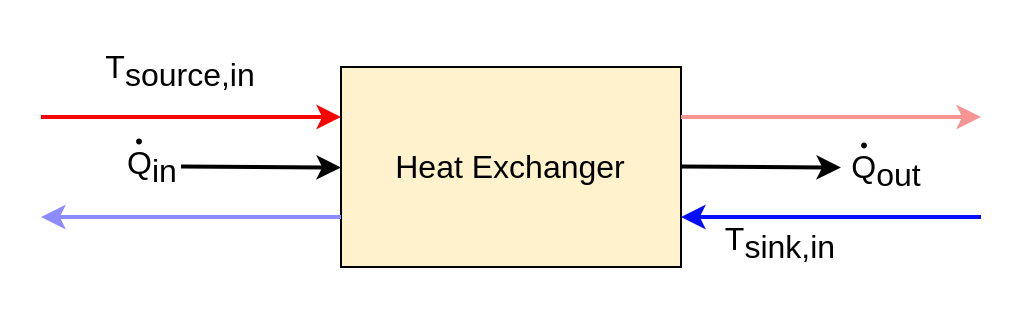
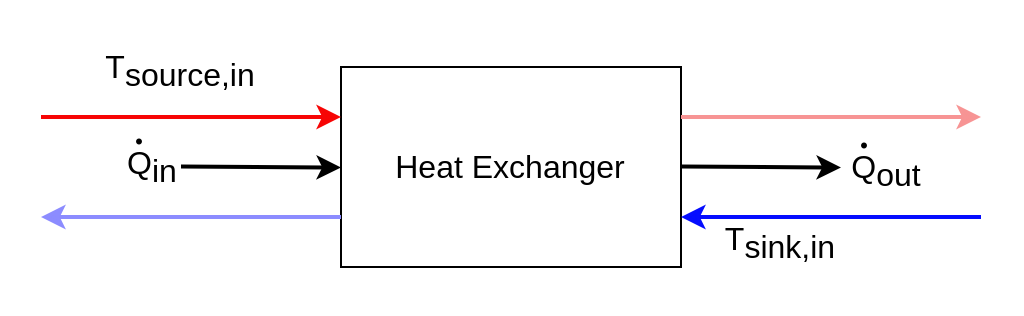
  <mxCell id="0" />
  <mxCell id="1" parent="0" />
- <mxCell id="2" value="&lt;font style=&quot;font-size: 16px;&quot;&gt;Heat Exchanger&lt;/font&gt;" style="rounded=0;whiteSpace=wrap;html=1;fontSize=16;fillColor=#fff2cc;" parent="1" vertex="1"><mxGeometry x="170" y="33" width="170" height="100" as="geometry" /></mxCell>
+ <mxCell id="2" value="&lt;font style=&quot;font-size: 16px;&quot;&gt;Heat Exchanger&lt;/font&gt;" style="rounded=0;whiteSpace=wrap;html=1;fontSize=16;" parent="1" vertex="1"><mxGeometry x="170" y="33" width="170" height="100" as="geometry" /></mxCell>
  <mxCell id="3" value="" style="endArrow=classic;html=1;rounded=0;entryX=0;entryY=0.25;entryDx=0;entryDy=0;strokeWidth=2;strokeColor=#8C8CFF;fontSize=16;" parent="1" edge="1"><mxGeometry width="50" height="50" relative="1" as="geometry"><mxPoint x="170" y="108" as="sourcePoint" /><mxPoint x="20" y="108" as="targetPoint" /></mxGeometry></mxCell>
  <mxCell id="4" value="" style="endArrow=classic;html=1;rounded=0;entryX=0;entryY=0.25;entryDx=0;entryDy=0;strokeWidth=2;strokeColor=#F79494;fontSize=16;" parent="1" edge="1"><mxGeometry width="50" height="50" relative="1" as="geometry"><mxPoint x="340" y="58" as="sourcePoint" /><mxPoint x="490" y="58" as="targetPoint" /></mxGeometry></mxCell>
  <mxCell id="5" value="" style="endArrow=classic;html=1;rounded=0;entryX=0;entryY=0.25;entryDx=0;entryDy=0;strokeWidth=2;strokeColor=#050DFF;fontSize=16;" parent="1" edge="1"><mxGeometry width="50" height="50" relative="1" as="geometry"><mxPoint x="490" y="108" as="sourcePoint" /><mxPoint x="340" y="108" as="targetPoint" /></mxGeometry></mxCell>
  <mxCell id="6" value="" style="endArrow=classic;html=1;rounded=0;entryX=0;entryY=0.25;entryDx=0;entryDy=0;strokeWidth=2;fillColor=#f8cecc;strokeColor=#F70505;fontColor=#FF4A4A;fontSize=16;" parent="1" edge="1"><mxGeometry width="50" height="50" relative="1" as="geometry"><mxPoint x="20" y="58" as="sourcePoint" /><mxPoint x="170" y="58" as="targetPoint" /></mxGeometry></mxCell>
  <mxCell id="7" value="" style="endArrow=classic;html=1;rounded=0;strokeWidth=2;fillColor=#f8cecc;strokeColor=#000000;fontSize=16;" parent="1" edge="1"><mxGeometry width="50" height="50" relative="1" as="geometry"><mxPoint x="90" y="82.75" as="sourcePoint" /><mxPoint x="170" y="83.25" as="targetPoint" /></mxGeometry></mxCell>
  <mxCell id="8" value="" style="endArrow=classic;html=1;rounded=0;strokeWidth=2;fillColor=#f8cecc;strokeColor=#000000;fontSize=16;" parent="1" edge="1"><mxGeometry width="50" height="50" relative="1" as="geometry"><mxPoint x="340" y="82.75" as="sourcePoint" /><mxPoint x="420" y="83.25" as="targetPoint" /></mxGeometry></mxCell>
  <mxCell id="9" value="Q&lt;sub style=&quot;font-size: 16px;&quot;&gt;in&lt;/sub&gt;" style="text;html=1;strokeColor=none;fillColor=none;align=center;verticalAlign=middle;whiteSpace=wrap;rounded=0;fontSize=16;" parent="1" vertex="1"><mxGeometry x="46" y="68" width="60" height="30" as="geometry" /></mxCell>
  <mxCell id="10" value="Q&lt;sub style=&quot;font-size: 16px;&quot;&gt;out&lt;/sub&gt;" style="text;html=1;strokeColor=none;fillColor=none;align=center;verticalAlign=middle;whiteSpace=wrap;rounded=0;fontSize=16;" parent="1" vertex="1"><mxGeometry x="413" y="70" width="60" height="30" as="geometry" /></mxCell>
  <mxCell id="11" value="." style="text;html=1;strokeColor=none;fillColor=none;align=center;verticalAlign=middle;whiteSpace=wrap;rounded=0;fontSize=25;fontFamily=Georgia;" parent="1" vertex="1"><mxGeometry x="402" y="50" width="60" height="30" as="geometry" /></mxCell>
  <mxCell id="12" value="T&lt;sub style=&quot;font-size: 16px;&quot;&gt;source,in&lt;/sub&gt;" style="text;html=1;strokeColor=none;fillColor=none;align=center;verticalAlign=middle;whiteSpace=wrap;rounded=0;fontSize=16;" parent="1" vertex="1"><mxGeometry x="60" y="20" width="60" height="30" as="geometry" /></mxCell>
  <mxCell id="13" value="T&lt;sub style=&quot;font-size: 16px;&quot;&gt;sink,in&lt;/sub&gt;" style="text;html=1;strokeColor=none;fillColor=none;align=center;verticalAlign=middle;whiteSpace=wrap;rounded=0;fontSize=16;" parent="1" vertex="1"><mxGeometry x="360" y="106" width="60" height="30" as="geometry" /></mxCell>
  <mxCell id="14" value="." style="text;html=1;strokeColor=none;fillColor=none;align=center;verticalAlign=middle;whiteSpace=wrap;rounded=0;fontSize=25;fontFamily=Georgia;" parent="1" vertex="1"><mxGeometry x="39" y="46" width="61" height="33" as="geometry" /></mxCell>
